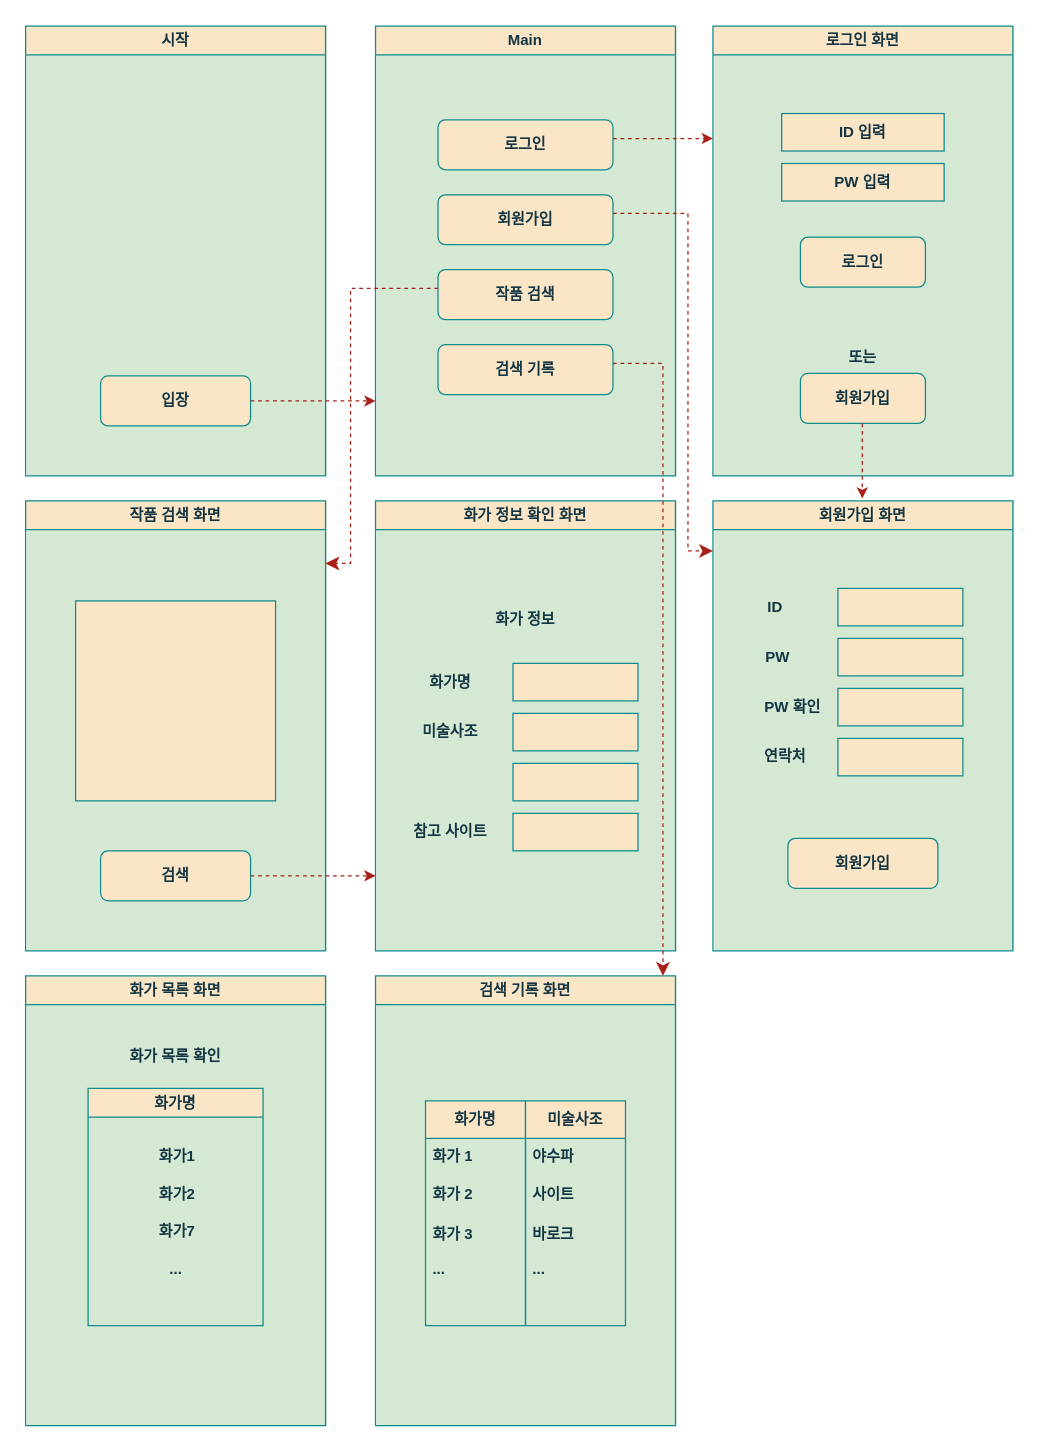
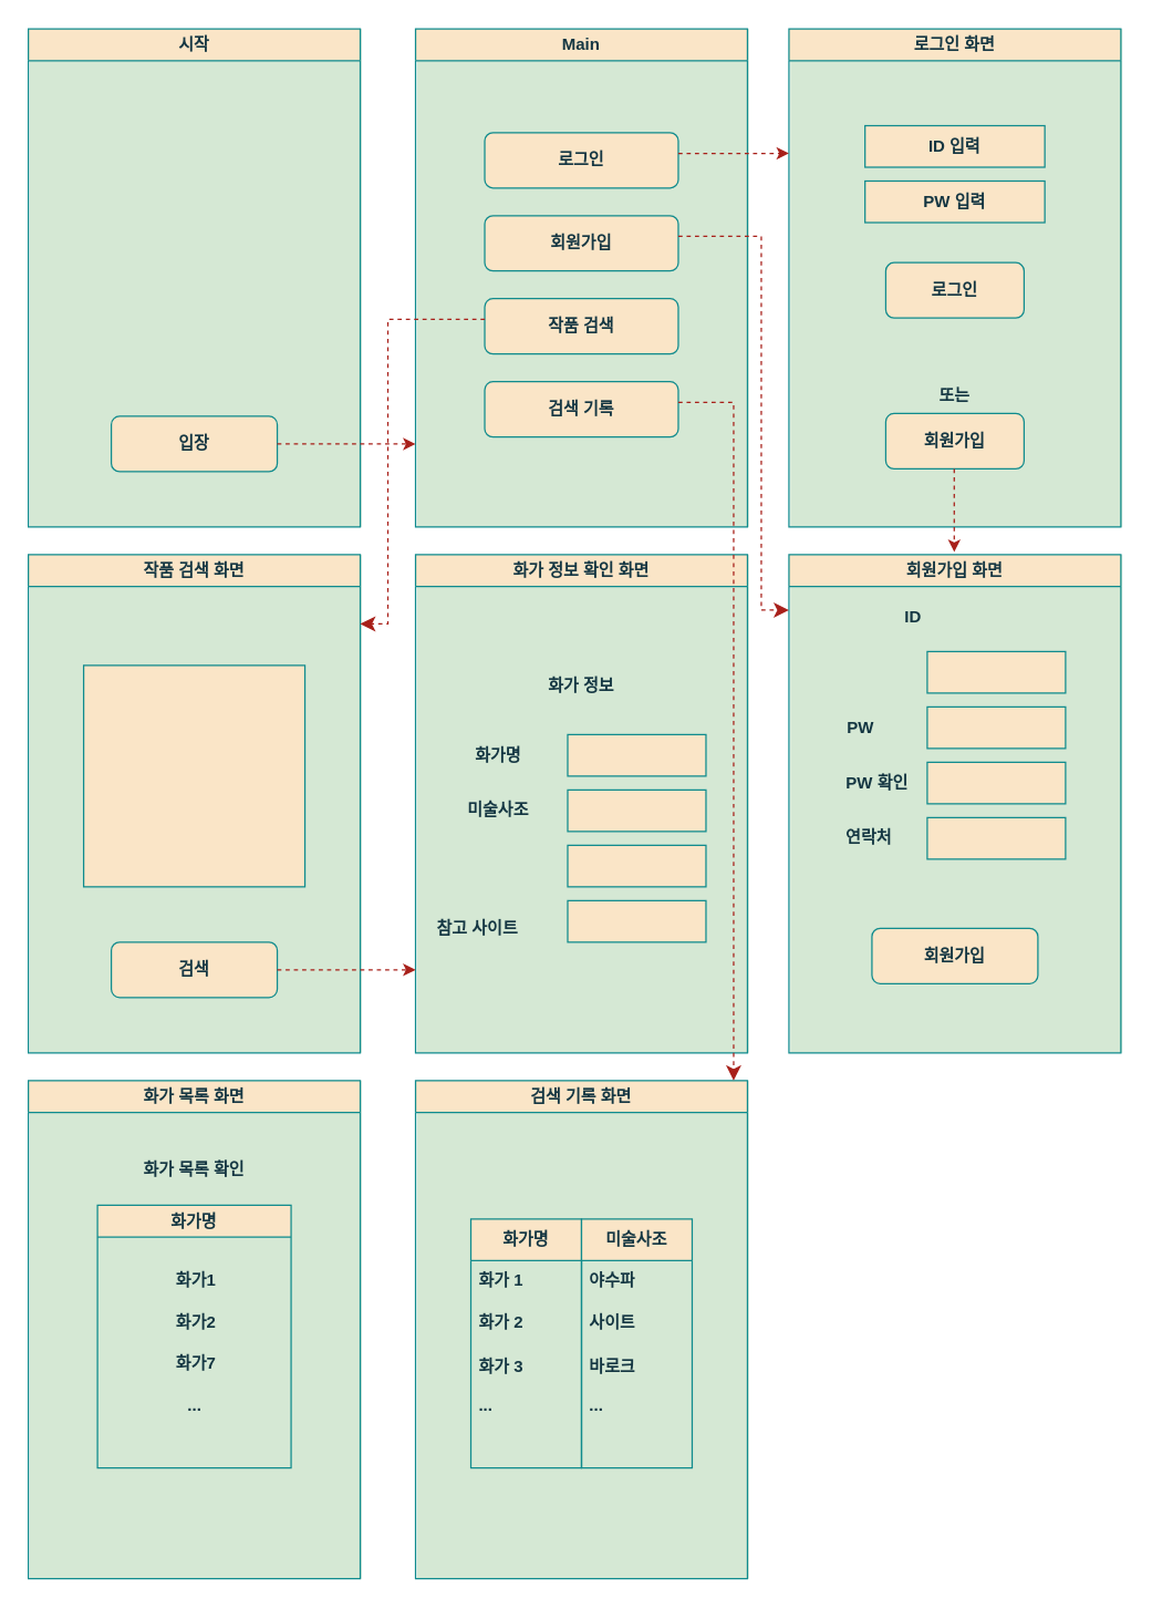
  <mxCell id="0" />
  <mxCell id="1" parent="0" />
  <mxCell id="2" value="" style="rounded=0;whiteSpace=wrap;html=1;fillColor=#d5e8d4;strokeColor=none;" vertex="1" parent="1"><mxGeometry x="21" y="780" width="240" height="360" as="geometry" /></mxCell>
  <mxCell id="3" value="" style="rounded=0;whiteSpace=wrap;html=1;fillColor=#d5e8d4;strokeColor=none;" vertex="1" parent="1"><mxGeometry x="301" y="780" width="240" height="360" as="geometry" /></mxCell>
  <mxCell id="4" value="" style="rounded=0;whiteSpace=wrap;html=1;fillColor=#d5e8d4;strokeColor=none;" vertex="1" parent="1"><mxGeometry x="21" y="20" width="240" height="360" as="geometry" /></mxCell>
  <mxCell id="5" value="" style="rounded=0;whiteSpace=wrap;html=1;fillColor=#d5e8d4;strokeColor=none;" vertex="1" parent="1"><mxGeometry x="21" y="400" width="240" height="360" as="geometry" /></mxCell>
  <mxCell id="6" value="" style="rounded=0;whiteSpace=wrap;html=1;fillColor=#d5e8d4;strokeColor=none;" vertex="1" parent="1"><mxGeometry x="301" y="400" width="240" height="360" as="geometry" /></mxCell>
  <mxCell id="7" value="" style="rounded=0;whiteSpace=wrap;html=1;fillColor=#d5e8d4;strokeColor=none;" vertex="1" parent="1"><mxGeometry x="571" y="400" width="240" height="360" as="geometry" /></mxCell>
  <mxCell id="8" value="" style="rounded=0;whiteSpace=wrap;html=1;fillColor=#d5e8d4;strokeColor=none;" vertex="1" parent="1"><mxGeometry x="301" y="20" width="240" height="360" as="geometry" /></mxCell>
  <mxCell id="9" value="" style="rounded=0;whiteSpace=wrap;html=1;fillColor=#d5e8d4;strokeColor=none;" vertex="1" parent="1"><mxGeometry x="571" y="20" width="240" height="360" as="geometry" /></mxCell>
  <mxCell id="10" value="시작" style="swimlane;whiteSpace=wrap;html=1;fontStyle=1;labelBackgroundColor=none;fillColor=#FAE5C7;strokeColor=#0F8B8D;fontColor=#143642;" parent="1" vertex="1"><mxGeometry x="20" y="20" width="240" height="360" as="geometry" /></mxCell>
  <mxCell id="11" value="입장" style="rounded=1;whiteSpace=wrap;html=1;fontStyle=1;labelBackgroundColor=none;fillColor=#FAE5C7;strokeColor=#0F8B8D;fontColor=#143642;" parent="10" vertex="1"><mxGeometry x="60" y="280" width="120" height="40" as="geometry" /></mxCell>
  <mxCell id="12" value="로그인 화면" style="swimlane;whiteSpace=wrap;html=1;fontStyle=1;labelBackgroundColor=none;fillColor=#FAE5C7;strokeColor=#0F8B8D;fontColor=#143642;" parent="1" vertex="1"><mxGeometry x="570" y="20" width="240" height="360" as="geometry" /></mxCell>
  <mxCell id="13" value="회원가입" style="rounded=1;whiteSpace=wrap;html=1;fontStyle=1;labelBackgroundColor=none;fillColor=#FAE5C7;strokeColor=#0F8B8D;fontColor=#143642;" parent="12" vertex="1"><mxGeometry x="70" y="278" width="100" height="40" as="geometry" /></mxCell>
  <mxCell id="14" value="ID 입력" style="rounded=0;whiteSpace=wrap;html=1;fontStyle=1;labelBackgroundColor=none;fillColor=#FAE5C7;strokeColor=#0F8B8D;fontColor=#143642;" parent="12" vertex="1"><mxGeometry x="55" y="70" width="130" height="30" as="geometry" /></mxCell>
  <mxCell id="15" value="PW 입력" style="rounded=0;whiteSpace=wrap;html=1;fontStyle=1;labelBackgroundColor=none;fillColor=#FAE5C7;strokeColor=#0F8B8D;fontColor=#143642;" parent="12" vertex="1"><mxGeometry x="55" y="110" width="130" height="30" as="geometry" /></mxCell>
  <mxCell id="16" value="로그인" style="rounded=1;whiteSpace=wrap;html=1;fontStyle=1;labelBackgroundColor=none;fillColor=#FAE5C7;strokeColor=#0F8B8D;fontColor=#143642;" parent="12" vertex="1"><mxGeometry x="70" y="169" width="100" height="40" as="geometry" /></mxCell>
  <mxCell id="17" value="또는" style="text;html=1;align=center;verticalAlign=middle;whiteSpace=wrap;rounded=0;fontStyle=1;labelBackgroundColor=none;fontColor=#143642;" parent="12" vertex="1"><mxGeometry x="90" y="250" width="60" height="30" as="geometry" /></mxCell>
  <mxCell id="18" value="" style="endArrow=classic;html=1;rounded=0;strokeColor=#A8201A;fontColor=#143642;fillColor=#FAE5C7;dashed=1;" parent="12" edge="1"><mxGeometry width="50" height="50" relative="1" as="geometry"><mxPoint x="119.5" y="318" as="sourcePoint" /><mxPoint x="119.5" y="378" as="targetPoint" /></mxGeometry></mxCell>
  <mxCell id="19" value="회원가입 화면" style="swimlane;whiteSpace=wrap;html=1;fontStyle=1;labelBackgroundColor=none;fillColor=#FAE5C7;strokeColor=#0F8B8D;fontColor=#143642;" parent="1" vertex="1"><mxGeometry x="570" y="400" width="240" height="360" as="geometry" /></mxCell>
  <mxCell id="20" value="회원가입" style="rounded=1;whiteSpace=wrap;html=1;fontStyle=1;labelBackgroundColor=none;fillColor=#FAE5C7;strokeColor=#0F8B8D;fontColor=#143642;" parent="19" vertex="1"><mxGeometry x="60" y="270" width="120" height="40" as="geometry" /></mxCell>
  <mxCell id="21" value="" style="rounded=0;whiteSpace=wrap;html=1;fontStyle=1;labelBackgroundColor=none;fillColor=#FAE5C7;strokeColor=#0F8B8D;fontColor=#143642;" parent="19" vertex="1"><mxGeometry x="100" y="70" width="100" height="30" as="geometry" /></mxCell>
- <mxCell id="22" value="ID" style="text;html=1;align=center;verticalAlign=middle;whiteSpace=wrap;rounded=0;fontStyle=1;labelBackgroundColor=none;fontColor=#143642;" parent="19" vertex="1"><mxGeometry x="20" y="70" width="60" height="30" as="geometry" /></mxCell>
+ <mxCell id="22" value="ID" style="text;html=1;align=center;verticalAlign=middle;whiteSpace=wrap;rounded=0;fontStyle=1;labelBackgroundColor=none;fontColor=#143642;" parent="19" vertex="1"><mxGeometry x="60" y="30" width="60" height="30" as="geometry" /></mxCell>
  <mxCell id="23" value="PW" style="text;html=1;align=center;verticalAlign=middle;whiteSpace=wrap;rounded=0;fontStyle=1;labelBackgroundColor=none;fontColor=#143642;" parent="19" vertex="1"><mxGeometry x="22" y="110" width="60" height="30" as="geometry" /></mxCell>
  <mxCell id="24" value="PW 확인" style="text;html=1;align=center;verticalAlign=middle;whiteSpace=wrap;rounded=0;fontStyle=1;labelBackgroundColor=none;fontColor=#143642;" parent="19" vertex="1"><mxGeometry x="34" y="150" width="60" height="30" as="geometry" /></mxCell>
  <mxCell id="25" value="연락처" style="text;html=1;align=center;verticalAlign=middle;whiteSpace=wrap;rounded=0;fontStyle=1;labelBackgroundColor=none;fontColor=#143642;" parent="19" vertex="1"><mxGeometry x="28" y="190" width="60" height="30" as="geometry" /></mxCell>
  <mxCell id="26" value="" style="rounded=0;whiteSpace=wrap;html=1;fontStyle=1;labelBackgroundColor=none;fillColor=#FAE5C7;strokeColor=#0F8B8D;fontColor=#143642;" parent="19" vertex="1"><mxGeometry x="100" y="110" width="100" height="30" as="geometry" /></mxCell>
  <mxCell id="27" value="" style="rounded=0;whiteSpace=wrap;html=1;fontStyle=1;labelBackgroundColor=none;fillColor=#FAE5C7;strokeColor=#0F8B8D;fontColor=#143642;" parent="19" vertex="1"><mxGeometry x="100" y="150" width="100" height="30" as="geometry" /></mxCell>
  <mxCell id="28" value="" style="rounded=0;whiteSpace=wrap;html=1;fontStyle=1;labelBackgroundColor=none;fillColor=#FAE5C7;strokeColor=#0F8B8D;fontColor=#143642;" parent="19" vertex="1"><mxGeometry x="100" y="190" width="100" height="30" as="geometry" /></mxCell>
  <mxCell id="29" value="작품 검색 화면" style="swimlane;whiteSpace=wrap;html=1;fontStyle=1;labelBackgroundColor=none;fillColor=#FAE5C7;strokeColor=#0F8B8D;fontColor=#143642;" parent="1" vertex="1"><mxGeometry x="20" y="400" width="240" height="360" as="geometry" /></mxCell>
  <mxCell id="30" value="검색" style="rounded=1;whiteSpace=wrap;html=1;fontStyle=1;labelBackgroundColor=none;fillColor=#FAE5C7;strokeColor=#0F8B8D;fontColor=#143642;" parent="29" vertex="1"><mxGeometry x="60" y="280" width="120" height="40" as="geometry" /></mxCell>
  <mxCell id="31" value="" style="rounded=0;whiteSpace=wrap;html=1;labelBackgroundColor=none;fillColor=#FAE5C7;strokeColor=#0F8B8D;fontColor=#143642;fontStyle=1" parent="29" vertex="1"><mxGeometry x="40" y="80" width="160" height="160" as="geometry" /></mxCell>
  <mxCell id="32" value="검색 기록 화면" style="swimlane;whiteSpace=wrap;html=1;fontStyle=1;labelBackgroundColor=none;fillColor=#FAE5C7;strokeColor=#0F8B8D;fontColor=#143642;" parent="1" vertex="1"><mxGeometry x="300" y="780" width="240" height="360" as="geometry" /></mxCell>
  <mxCell id="33" value="화가명" style="swimlane;fontStyle=1;childLayout=stackLayout;horizontal=1;startSize=30;horizontalStack=0;resizeParent=1;resizeParentMax=0;resizeLast=0;collapsible=1;marginBottom=0;whiteSpace=wrap;html=1;labelBackgroundColor=none;fillColor=#FAE5C7;strokeColor=#0F8B8D;fontColor=#143642;" parent="32" vertex="1"><mxGeometry x="40" y="100" width="80" height="180" as="geometry" /></mxCell>
  <mxCell id="34" value="화가 1" style="text;strokeColor=none;fillColor=none;align=left;verticalAlign=middle;spacingLeft=4;spacingRight=4;overflow=hidden;points=[[0,0.5],[1,0.5]];portConstraint=eastwest;rotatable=0;whiteSpace=wrap;html=1;labelBackgroundColor=none;fontColor=#143642;fontStyle=1" parent="33" vertex="1"><mxGeometry y="30" width="80" height="30" as="geometry" /></mxCell>
  <mxCell id="35" value="화가 2" style="text;strokeColor=none;fillColor=none;align=left;verticalAlign=middle;spacingLeft=4;spacingRight=4;overflow=hidden;points=[[0,0.5],[1,0.5]];portConstraint=eastwest;rotatable=0;whiteSpace=wrap;html=1;labelBackgroundColor=none;fontColor=#143642;fontStyle=1" parent="33" vertex="1"><mxGeometry y="60" width="80" height="30" as="geometry" /></mxCell>
  <mxCell id="36" value="화가 3&lt;div&gt;&lt;br&gt;&lt;/div&gt;&lt;div&gt;...&lt;/div&gt;&lt;div&gt;&lt;br&gt;&lt;/div&gt;&lt;div&gt;&lt;br&gt;&lt;/div&gt;" style="text;strokeColor=none;fillColor=none;align=left;verticalAlign=middle;spacingLeft=4;spacingRight=4;overflow=hidden;points=[[0,0.5],[1,0.5]];portConstraint=eastwest;rotatable=0;whiteSpace=wrap;html=1;labelBackgroundColor=none;fontColor=#143642;fontStyle=1" parent="33" vertex="1"><mxGeometry y="90" width="80" height="90" as="geometry" /></mxCell>
  <mxCell id="37" value="미술사조" style="swimlane;fontStyle=1;childLayout=stackLayout;horizontal=1;startSize=30;horizontalStack=0;resizeParent=1;resizeParentMax=0;resizeLast=0;collapsible=1;marginBottom=0;whiteSpace=wrap;html=1;labelBackgroundColor=none;fillColor=#FAE5C7;strokeColor=#0F8B8D;fontColor=#143642;" parent="32" vertex="1"><mxGeometry x="120" y="100" width="80" height="180" as="geometry" /></mxCell>
  <mxCell id="38" value="야수파" style="text;strokeColor=none;fillColor=none;align=left;verticalAlign=middle;spacingLeft=4;spacingRight=4;overflow=hidden;points=[[0,0.5],[1,0.5]];portConstraint=eastwest;rotatable=0;whiteSpace=wrap;html=1;labelBackgroundColor=none;fontColor=#143642;fontStyle=1" parent="37" vertex="1"><mxGeometry y="30" width="80" height="30" as="geometry" /></mxCell>
  <mxCell id="39" value="사이트" style="text;strokeColor=none;fillColor=none;align=left;verticalAlign=middle;spacingLeft=4;spacingRight=4;overflow=hidden;points=[[0,0.5],[1,0.5]];portConstraint=eastwest;rotatable=0;whiteSpace=wrap;html=1;labelBackgroundColor=none;fontColor=#143642;fontStyle=1" parent="37" vertex="1"><mxGeometry y="60" width="80" height="30" as="geometry" /></mxCell>
  <mxCell id="40" value="바로크&lt;div&gt;&lt;br&gt;&lt;/div&gt;&lt;div&gt;...&lt;/div&gt;&lt;div&gt;&lt;br&gt;&lt;/div&gt;&lt;div&gt;&lt;br&gt;&lt;/div&gt;" style="text;strokeColor=none;fillColor=none;align=left;verticalAlign=middle;spacingLeft=4;spacingRight=4;overflow=hidden;points=[[0,0.5],[1,0.5]];portConstraint=eastwest;rotatable=0;whiteSpace=wrap;html=1;labelBackgroundColor=none;fontColor=#143642;fontStyle=1" parent="37" vertex="1"><mxGeometry y="90" width="80" height="90" as="geometry" /></mxCell>
  <mxCell id="41" value="화가 목록 화면" style="swimlane;whiteSpace=wrap;html=1;fontStyle=1;labelBackgroundColor=none;fillColor=#FAE5C7;strokeColor=#0F8B8D;fontColor=#143642;" parent="1" vertex="1"><mxGeometry x="20" y="780" width="240" height="360" as="geometry" /></mxCell>
  <mxCell id="42" value="화가 목록 확인" style="text;html=1;align=center;verticalAlign=middle;whiteSpace=wrap;rounded=0;fontStyle=1;labelBackgroundColor=none;fontColor=#143642;" parent="41" vertex="1"><mxGeometry x="60" y="50" width="120" height="30" as="geometry" /></mxCell>
  <mxCell id="43" value="화가명" style="swimlane;whiteSpace=wrap;html=1;labelBackgroundColor=none;fillColor=#FAE5C7;strokeColor=#0F8B8D;fontColor=#143642;fontStyle=1" parent="41" vertex="1"><mxGeometry x="50" y="90" width="140" height="190" as="geometry" /></mxCell>
  <mxCell id="44" value="화가1" style="text;html=1;align=center;verticalAlign=middle;resizable=0;points=[];autosize=1;strokeColor=none;fillColor=none;labelBackgroundColor=none;fontColor=#143642;fontStyle=1" parent="43" vertex="1"><mxGeometry x="46" y="42" width="49" height="26" as="geometry" /></mxCell>
  <mxCell id="45" value="화가2" style="text;html=1;align=center;verticalAlign=middle;resizable=0;points=[];autosize=1;strokeColor=none;fillColor=none;labelBackgroundColor=none;fontColor=#143642;fontStyle=1" parent="43" vertex="1"><mxGeometry x="46" y="72" width="49" height="26" as="geometry" /></mxCell>
  <mxCell id="46" value="화가7" style="text;html=1;align=center;verticalAlign=middle;resizable=0;points=[];autosize=1;strokeColor=none;fillColor=none;labelBackgroundColor=none;fontColor=#143642;fontStyle=1" parent="43" vertex="1"><mxGeometry x="46" y="102" width="49" height="26" as="geometry" /></mxCell>
  <mxCell id="47" value="..." style="text;html=1;align=center;verticalAlign=middle;resizable=0;points=[];autosize=1;strokeColor=none;fillColor=none;labelBackgroundColor=none;fontColor=#143642;fontStyle=1" parent="43" vertex="1"><mxGeometry x="56" y="132" width="28" height="26" as="geometry" /></mxCell>
  <mxCell id="48" value="화가 정보 확인 화면" style="swimlane;whiteSpace=wrap;html=1;fontStyle=1;labelBackgroundColor=none;fillColor=#FAE5C7;strokeColor=#0F8B8D;fontColor=#143642;" parent="1" vertex="1"><mxGeometry x="300" y="400" width="240" height="360" as="geometry" /></mxCell>
  <mxCell id="49" value="" style="rounded=0;whiteSpace=wrap;html=1;fontStyle=1;labelBackgroundColor=none;fillColor=#FAE5C7;strokeColor=#0F8B8D;fontColor=#143642;" parent="48" vertex="1"><mxGeometry x="110" y="130" width="100" height="30" as="geometry" /></mxCell>
  <mxCell id="50" value="화가명" style="text;html=1;align=center;verticalAlign=middle;whiteSpace=wrap;rounded=0;fontStyle=1;labelBackgroundColor=none;fontColor=#143642;" parent="48" vertex="1"><mxGeometry x="30" y="130" width="60" height="30" as="geometry" /></mxCell>
  <mxCell id="51" value="미술사조" style="text;html=1;align=center;verticalAlign=middle;whiteSpace=wrap;rounded=0;fontStyle=1;labelBackgroundColor=none;fontColor=#143642;" parent="48" vertex="1"><mxGeometry x="30" y="170" width="60" height="30" as="geometry" /></mxCell>
- <mxCell id="52" value="참고 사이트" style="text;html=1;align=center;verticalAlign=middle;whiteSpace=wrap;rounded=0;fontStyle=1;labelBackgroundColor=none;fontColor=#143642;" parent="48" vertex="1"><mxGeometry x="26" y="250" width="68" height="30" as="geometry" /></mxCell>
+ <mxCell id="52" value="참고 사이트" style="text;html=1;align=center;verticalAlign=middle;whiteSpace=wrap;rounded=0;fontStyle=1;labelBackgroundColor=none;fontColor=#143642;" parent="48" vertex="1"><mxGeometry x="11" y="255" width="68" height="30" as="geometry" /></mxCell>
  <mxCell id="53" value="" style="rounded=0;whiteSpace=wrap;html=1;fontStyle=1;labelBackgroundColor=none;fillColor=#FAE5C7;strokeColor=#0F8B8D;fontColor=#143642;" parent="48" vertex="1"><mxGeometry x="110" y="170" width="100" height="30" as="geometry" /></mxCell>
  <mxCell id="54" value="" style="rounded=0;whiteSpace=wrap;html=1;fontStyle=1;labelBackgroundColor=none;fillColor=#FAE5C7;strokeColor=#0F8B8D;fontColor=#143642;" parent="48" vertex="1"><mxGeometry x="110" y="210" width="100" height="30" as="geometry" /></mxCell>
  <mxCell id="55" value="" style="rounded=0;whiteSpace=wrap;html=1;fontStyle=1;labelBackgroundColor=none;fillColor=#FAE5C7;strokeColor=#0F8B8D;fontColor=#143642;" parent="48" vertex="1"><mxGeometry x="110" y="250" width="100" height="30" as="geometry" /></mxCell>
  <mxCell id="56" value="화가 정보" style="text;html=1;align=center;verticalAlign=middle;whiteSpace=wrap;rounded=0;fontStyle=1;labelBackgroundColor=none;fontColor=#143642;" parent="48" vertex="1"><mxGeometry x="62" y="80" width="116" height="30" as="geometry" /></mxCell>
  <mxCell id="57" value="Main" style="swimlane;whiteSpace=wrap;html=1;fontStyle=1;labelBackgroundColor=none;fillColor=#FAE5C7;strokeColor=#0F8B8D;fontColor=#143642;" parent="1" vertex="1"><mxGeometry x="300" y="20" width="240" height="360" as="geometry" /></mxCell>
  <mxCell id="58" value="로그인" style="rounded=1;whiteSpace=wrap;html=1;fontStyle=1;labelBackgroundColor=none;fillColor=#FAE5C7;strokeColor=#0F8B8D;fontColor=#143642;" parent="57" vertex="1"><mxGeometry x="50" y="75" width="140" height="40" as="geometry" /></mxCell>
  <mxCell id="59" value="회원가입" style="rounded=1;whiteSpace=wrap;html=1;fontStyle=1;labelBackgroundColor=none;fillColor=#FAE5C7;strokeColor=#0F8B8D;fontColor=#143642;" parent="57" vertex="1"><mxGeometry x="50" y="135" width="140" height="40" as="geometry" /></mxCell>
  <mxCell id="60" value="작품 검색" style="rounded=1;whiteSpace=wrap;html=1;fontStyle=1;labelBackgroundColor=none;fillColor=#FAE5C7;strokeColor=#0F8B8D;fontColor=#143642;" parent="57" vertex="1"><mxGeometry x="50" y="195" width="140" height="40" as="geometry" /></mxCell>
  <mxCell id="61" value="검색 기록" style="rounded=1;whiteSpace=wrap;html=1;fontStyle=1;labelBackgroundColor=none;fillColor=#FAE5C7;strokeColor=#0F8B8D;fontColor=#143642;" parent="57" vertex="1"><mxGeometry x="50" y="255" width="140" height="40" as="geometry" /></mxCell>
  <mxCell id="62" value="" style="edgeStyle=elbowEdgeStyle;elbow=horizontal;endArrow=classic;html=1;curved=0;rounded=0;endSize=8;startSize=8;strokeColor=#A8201A;fontColor=#143642;fillColor=#FAE5C7;dashed=1;" parent="57" edge="1"><mxGeometry width="50" height="50" relative="1" as="geometry"><mxPoint x="190" y="150" as="sourcePoint" /><mxPoint x="270" y="420" as="targetPoint" /><Array as="points"><mxPoint x="250" y="280" /></Array></mxGeometry></mxCell>
  <mxCell id="63" value="" style="edgeStyle=elbowEdgeStyle;elbow=horizontal;endArrow=classic;html=1;curved=0;rounded=0;endSize=8;startSize=8;strokeColor=#A8201A;fontColor=#143642;fillColor=#FAE5C7;dashed=1;exitX=0;exitY=0.375;exitDx=0;exitDy=0;exitPerimeter=0;" parent="57" source="60" edge="1"><mxGeometry width="50" height="50" relative="1" as="geometry"><mxPoint x="40" y="210" as="sourcePoint" /><mxPoint x="-40" y="430" as="targetPoint" /><Array as="points"><mxPoint x="-20" y="340" /></Array></mxGeometry></mxCell>
  <mxCell id="64" value="" style="endArrow=classic;html=1;rounded=0;strokeColor=#A8201A;fontColor=#143642;fillColor=#FAE5C7;dashed=1;" parent="1" edge="1"><mxGeometry width="50" height="50" relative="1" as="geometry"><mxPoint x="200" y="320" as="sourcePoint" /><mxPoint x="300" y="320" as="targetPoint" /></mxGeometry></mxCell>
  <mxCell id="65" value="" style="endArrow=classic;html=1;rounded=0;strokeColor=#A8201A;fontColor=#143642;fillColor=#FAE5C7;entryX=0;entryY=0.25;entryDx=0;entryDy=0;dashed=1;" parent="1" target="12" edge="1"><mxGeometry width="50" height="50" relative="1" as="geometry"><mxPoint x="490" y="110" as="sourcePoint" /><mxPoint x="590" y="110" as="targetPoint" /></mxGeometry></mxCell>
  <mxCell id="66" value="" style="endArrow=classic;html=1;rounded=0;strokeColor=#A8201A;fontColor=#143642;fillColor=#FAE5C7;dashed=1;" parent="1" edge="1"><mxGeometry width="50" height="50" relative="1" as="geometry"><mxPoint x="200" y="700" as="sourcePoint" /><mxPoint x="300" y="700" as="targetPoint" /></mxGeometry></mxCell>
  <mxCell id="67" value="" style="edgeStyle=elbowEdgeStyle;elbow=horizontal;endArrow=classic;html=1;curved=0;rounded=0;endSize=8;startSize=8;strokeColor=#A8201A;fontColor=#143642;fillColor=#FAE5C7;dashed=1;" parent="1" edge="1"><mxGeometry width="50" height="50" relative="1" as="geometry"><mxPoint x="490" y="290" as="sourcePoint" /><mxPoint x="530" y="780" as="targetPoint" /><Array as="points"><mxPoint x="530" y="590" /></Array></mxGeometry></mxCell>
